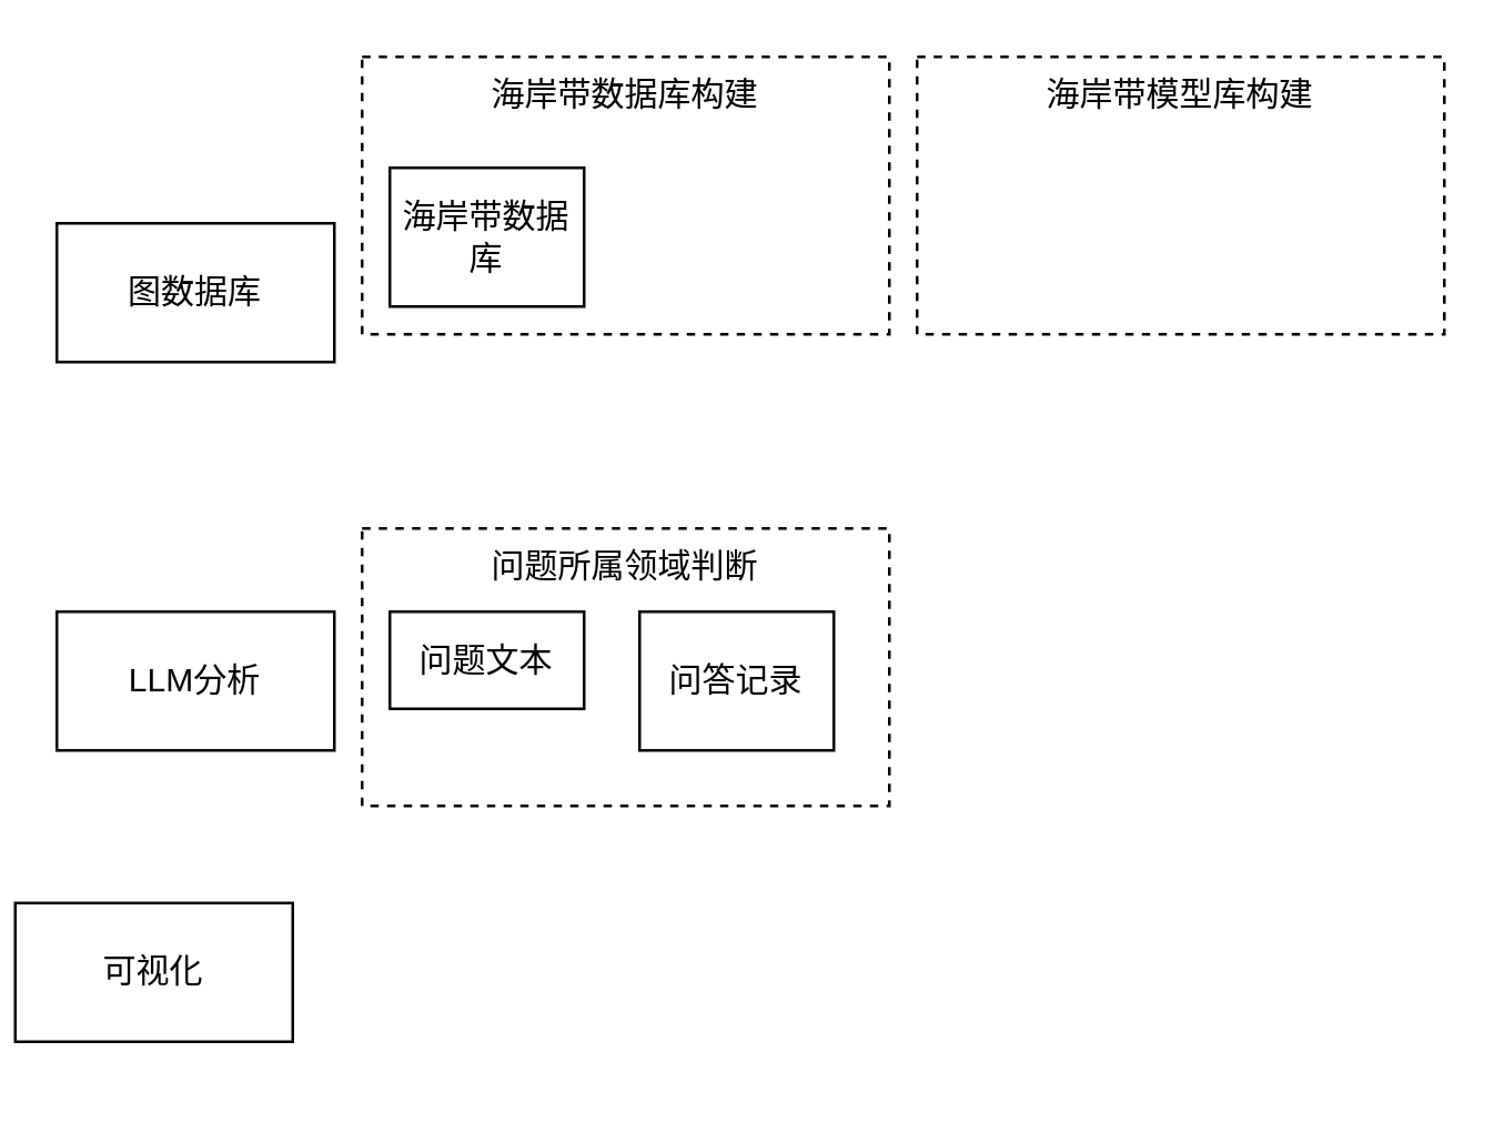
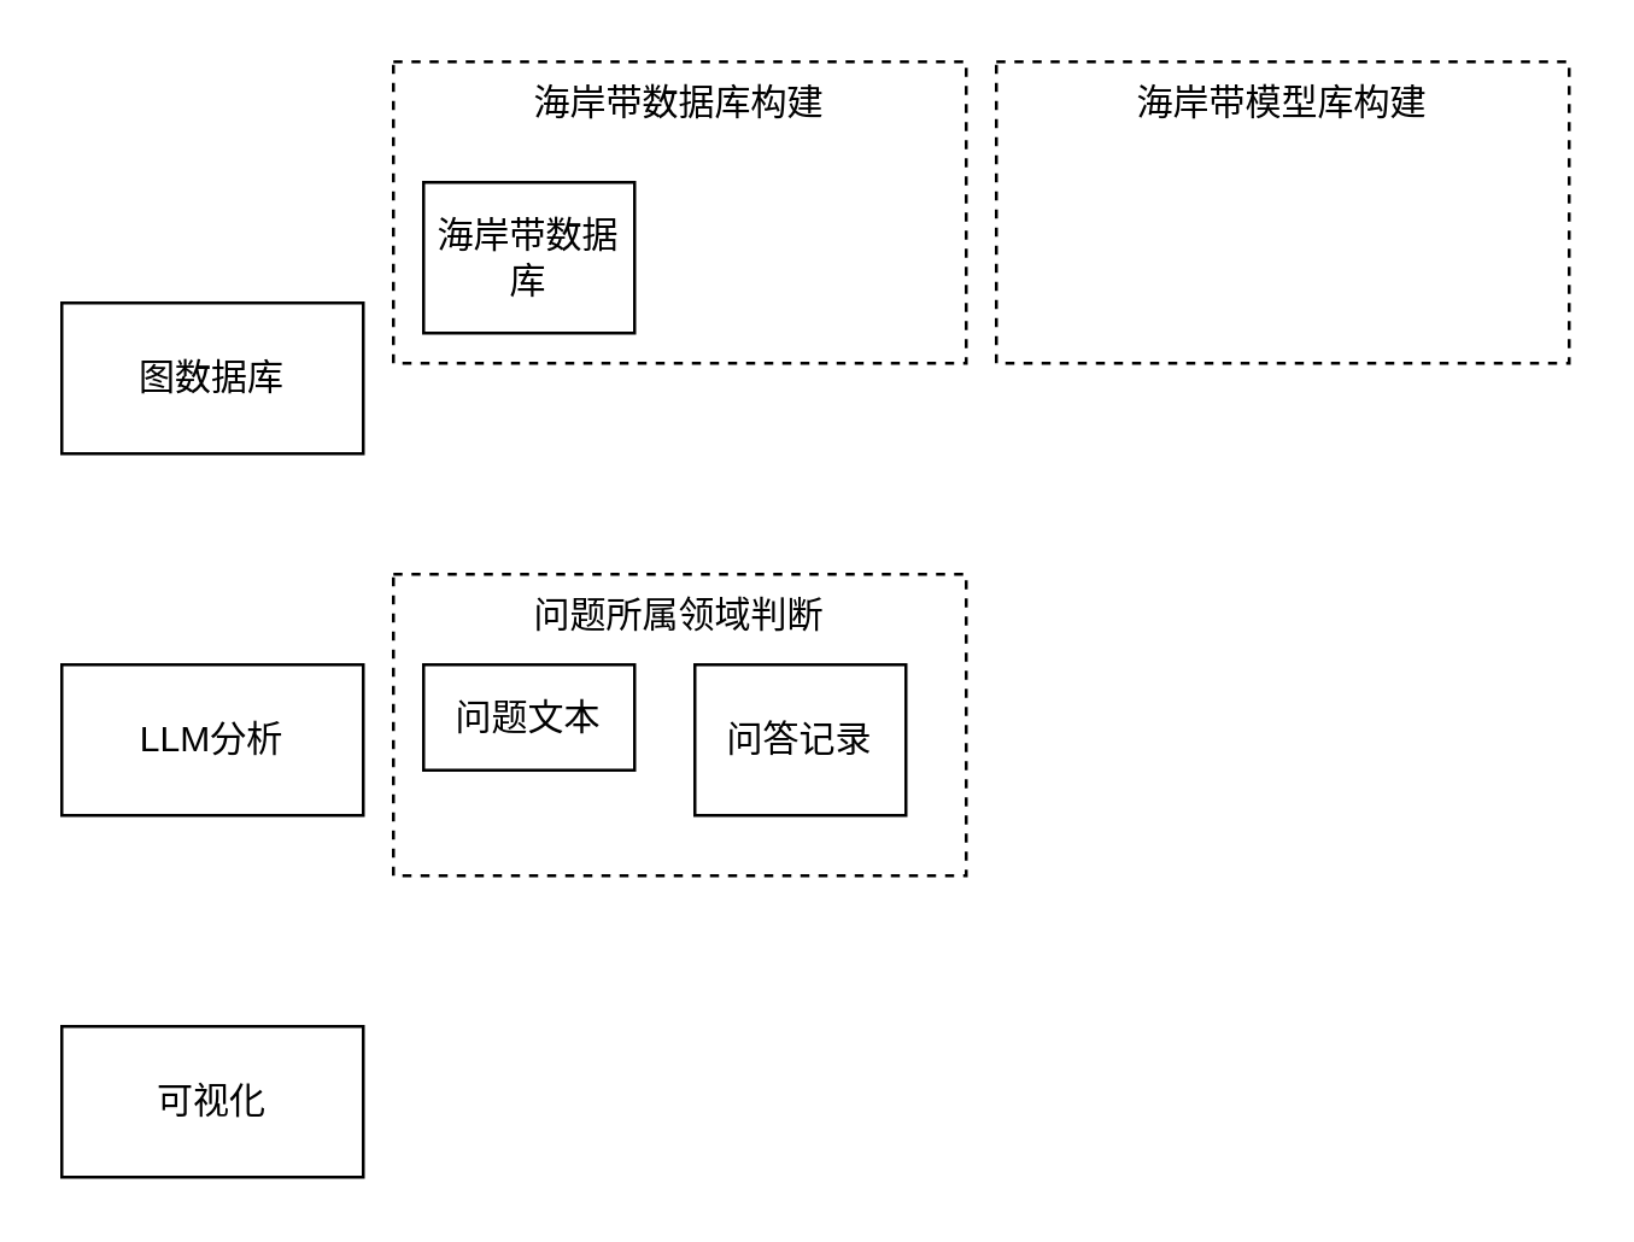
  <mxCell id="0" />
  <mxCell id="1" parent="0" />
  <mxCell id="2" value="海岸带模型库构建" style="rounded=0;whiteSpace=wrap;html=1;dashed=1;verticalAlign=top;" vertex="1" parent="1"><mxGeometry x="330" y="20" width="190" height="100" as="geometry" /></mxCell>
  <mxCell id="3" value="海岸带数据库构建" style="rounded=0;whiteSpace=wrap;html=1;dashed=1;verticalAlign=top;" vertex="1" parent="1"><mxGeometry x="130" y="20" width="190" height="100" as="geometry" /></mxCell>
- <mxCell id="4" value="图数据库" style="rounded=0;whiteSpace=wrap;html=1;" vertex="1" parent="1"><mxGeometry x="20" y="80" width="100" height="50" as="geometry" /></mxCell>
+ <mxCell id="4" value="图数据库" style="rounded=0;whiteSpace=wrap;html=1;" vertex="1" parent="1"><mxGeometry x="20" y="100" width="100" height="50" as="geometry" /></mxCell>
  <mxCell id="5" value="LLM分析" style="rounded=0;whiteSpace=wrap;html=1;" vertex="1" parent="1"><mxGeometry x="20" y="220" width="100" height="50" as="geometry" /></mxCell>
- <mxCell id="6" value="可视化" style="rounded=0;whiteSpace=wrap;html=1;" vertex="1" parent="1"><mxGeometry x="5" y="325" width="100" height="50" as="geometry" /></mxCell>
+ <mxCell id="6" value="可视化" style="rounded=0;whiteSpace=wrap;html=1;" vertex="1" parent="1"><mxGeometry x="20" y="340" width="100" height="50" as="geometry" /></mxCell>
  <mxCell id="7" value="海岸带数据库" style="rounded=0;whiteSpace=wrap;html=1;" vertex="1" parent="1"><mxGeometry x="140" y="60" width="70" height="50" as="geometry" /></mxCell>
  <mxCell id="8" value="问题所属领域判断" style="rounded=0;whiteSpace=wrap;html=1;dashed=1;verticalAlign=top;" vertex="1" parent="1"><mxGeometry x="130" y="190" width="190" height="100" as="geometry" /></mxCell>
  <mxCell id="9" value="问题文本" style="rounded=0;whiteSpace=wrap;html=1;" vertex="1" parent="1"><mxGeometry x="140" y="220" width="70" height="35" as="geometry" /></mxCell>
  <mxCell id="10" value="问答记录" style="rounded=0;whiteSpace=wrap;html=1;" vertex="1" parent="1"><mxGeometry x="230" y="220" width="70" height="50" as="geometry" /></mxCell>
